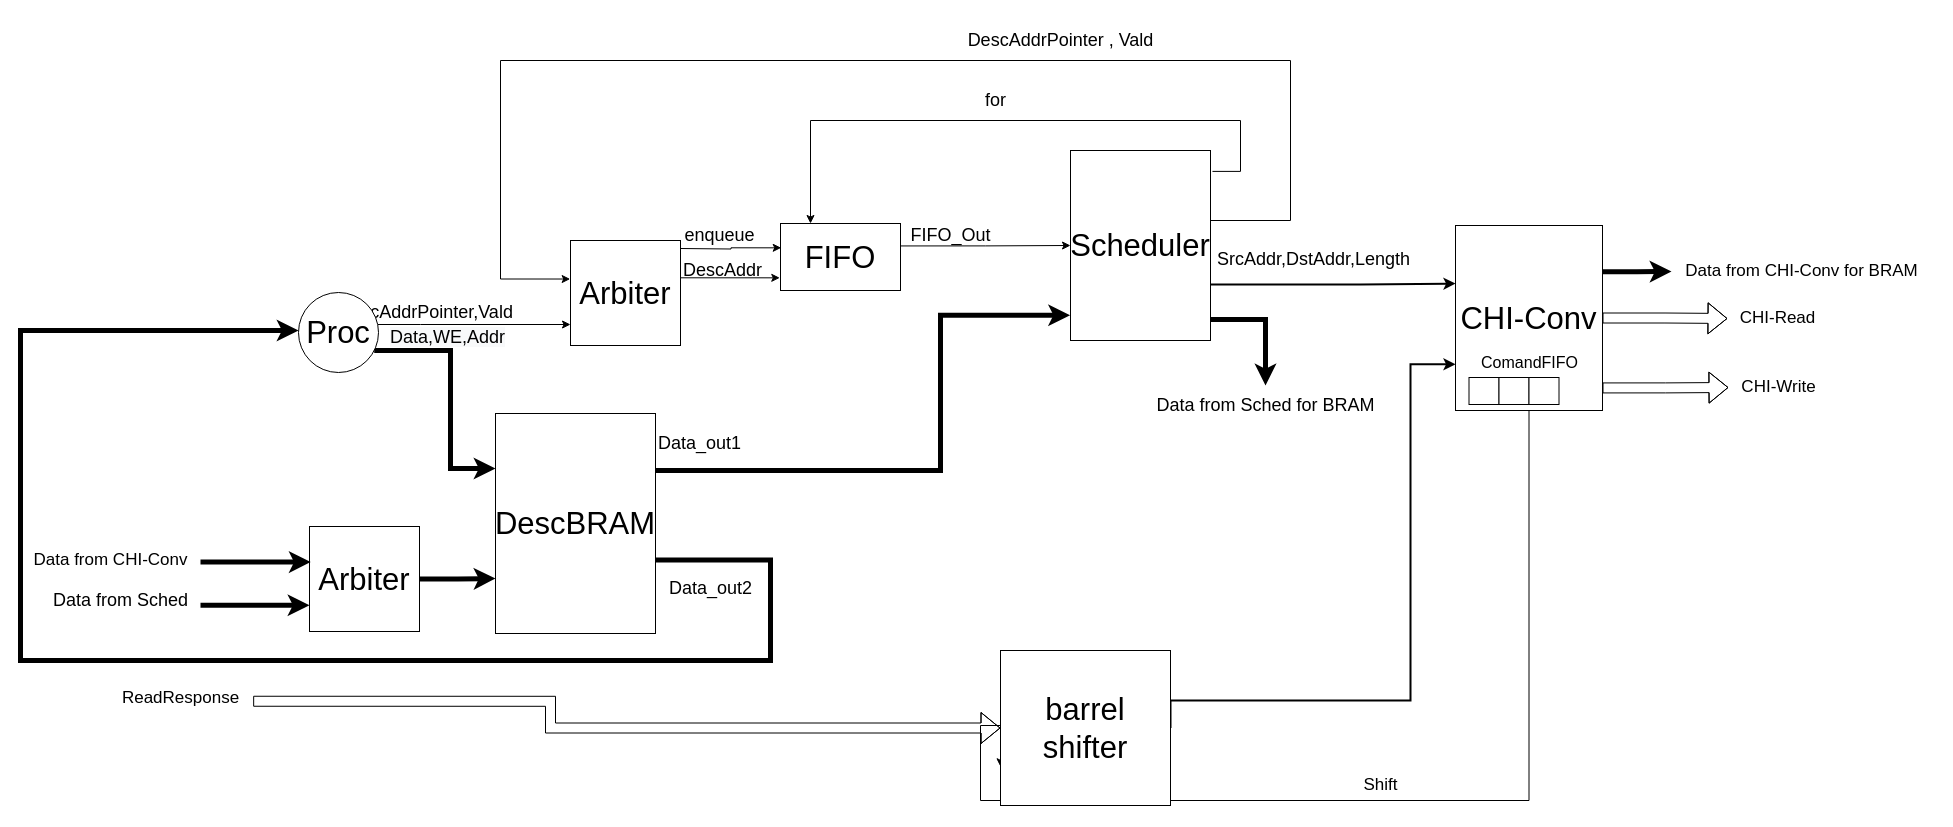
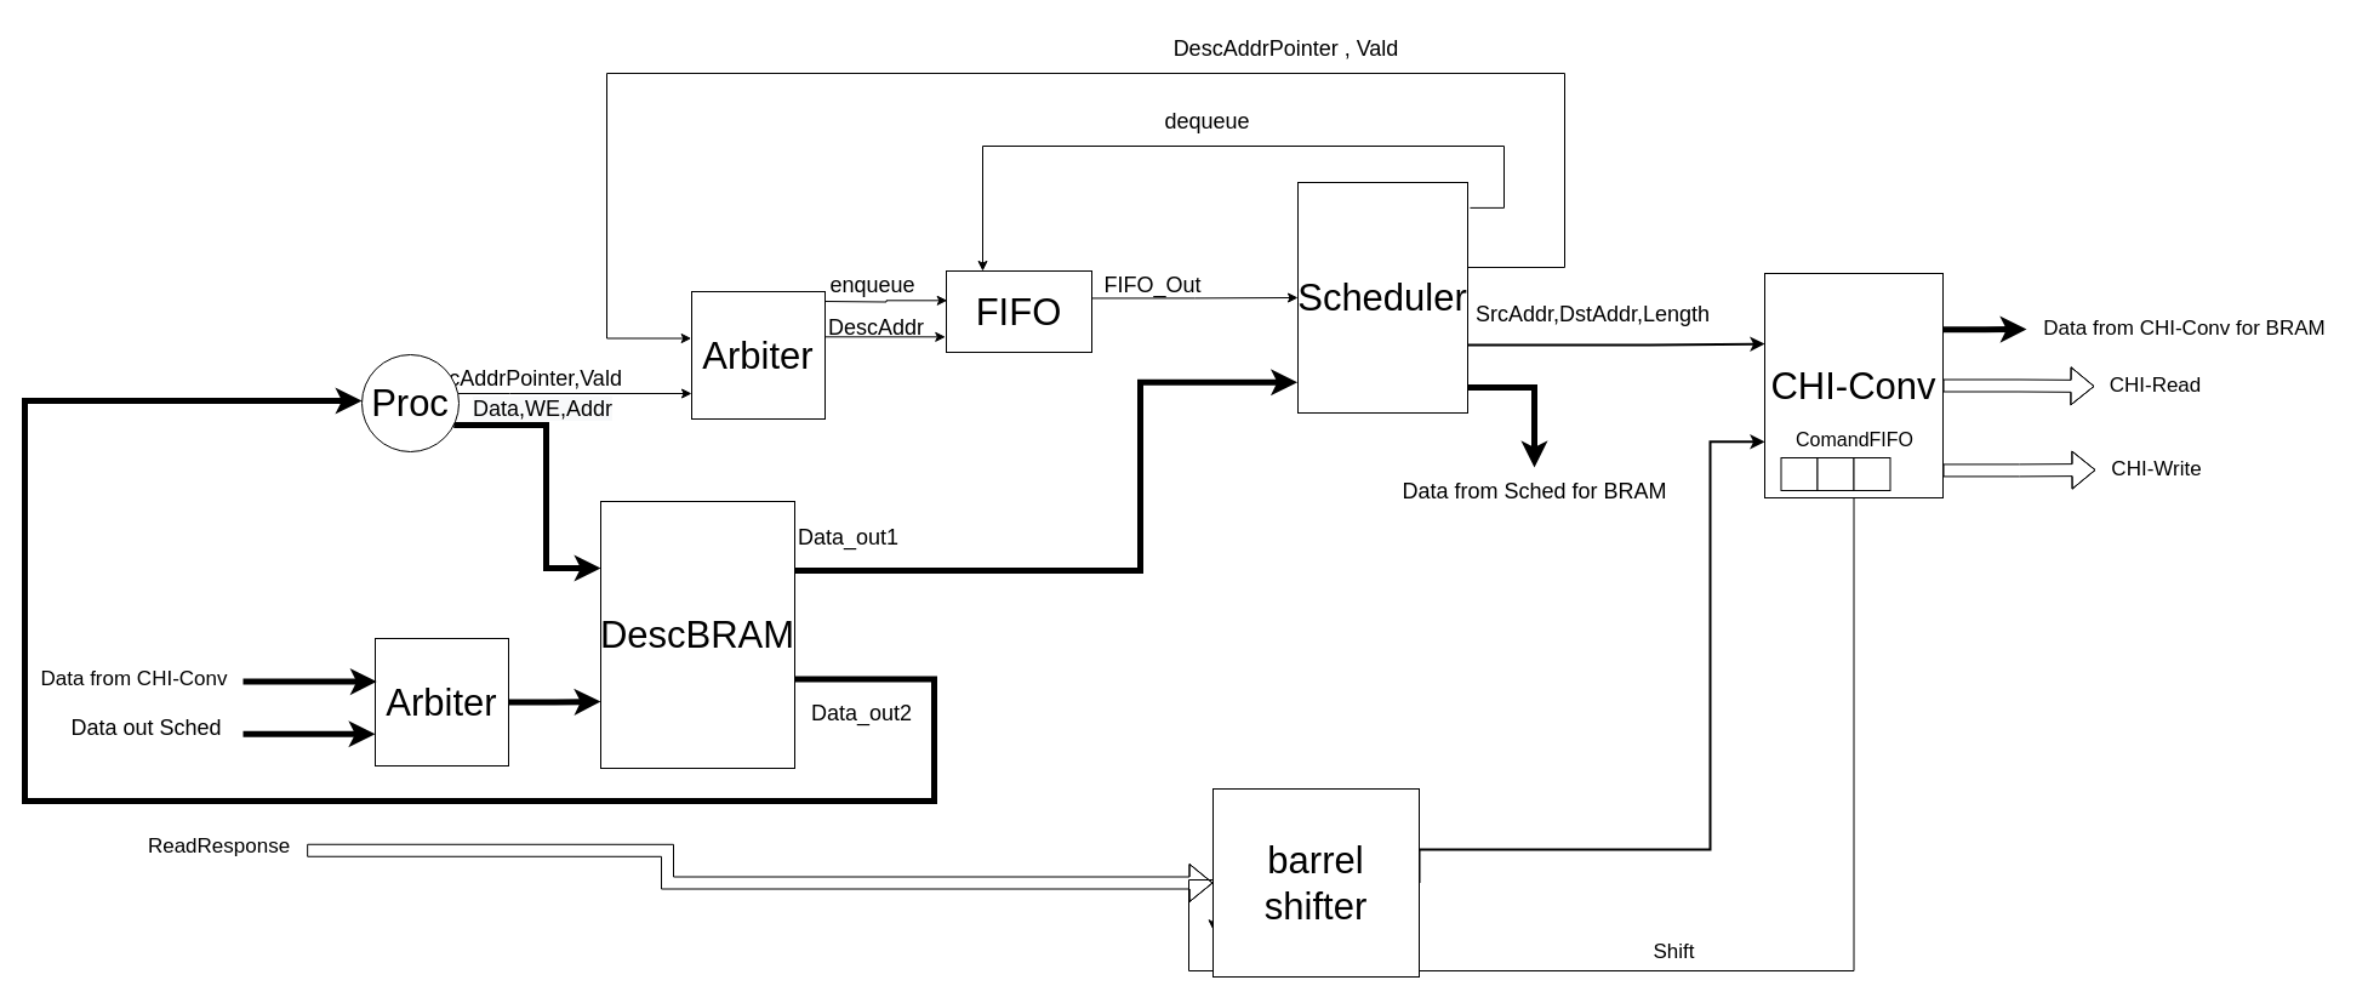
  <mxCell id="0" />
  <mxCell id="1" parent="0" />
  <mxCell id="2" style="edgeStyle=orthogonalEdgeStyle;rounded=0;orthogonalLoop=1;jettySize=auto;html=1;exitX=1;exitY=0.335;exitDx=0;exitDy=0;exitPerimeter=0;fontSize=18;" parent="1" source="3" target="7" edge="1"><mxGeometry relative="1" as="geometry"><Array as="points" /><mxPoint x="1040" y="240" as="targetPoint" /></mxGeometry></mxCell>
  <mxCell id="3" value="FIFO" style="rounded=0;whiteSpace=wrap;html=1;fontSize=18;" parent="1" vertex="1"><mxGeometry x="780" y="223" width="120" height="67" as="geometry" /></mxCell>
  <mxCell id="4" style="edgeStyle=orthogonalEdgeStyle;rounded=0;orthogonalLoop=1;jettySize=auto;html=1;exitX=1;exitY=0.5;exitDx=0;exitDy=0;entryX=-0.003;entryY=0.367;entryDx=0;entryDy=0;entryPerimeter=0;fontSize=18;" parent="1" source="7" target="11" edge="1"><mxGeometry relative="1" as="geometry"><Array as="points"><mxPoint x="1210" y="220" /><mxPoint x="1290" y="220" /><mxPoint x="1290" y="60" /><mxPoint x="500" y="60" /><mxPoint x="500" y="279" /><mxPoint x="570" y="279" /></Array></mxGeometry></mxCell>
  <mxCell id="5" style="edgeStyle=orthogonalEdgeStyle;rounded=0;orthogonalLoop=1;jettySize=auto;html=1;exitX=1.014;exitY=0.11;exitDx=0;exitDy=0;entryX=0.25;entryY=0;entryDx=0;entryDy=0;exitPerimeter=0;fontSize=18;" parent="1" source="7" target="3" edge="1"><mxGeometry relative="1" as="geometry"><mxPoint x="1070" y="261" as="sourcePoint" /><mxPoint x="900" y="261" as="targetPoint" /><Array as="points"><mxPoint x="1240" y="171" /><mxPoint x="1240" y="120" /><mxPoint x="810" y="120" /></Array></mxGeometry></mxCell>
  <mxCell id="6" style="edgeStyle=orthogonalEdgeStyle;rounded=0;orthogonalLoop=1;jettySize=auto;html=1;exitX=1;exitY=0.75;exitDx=0;exitDy=0;fontSize=18;entryX=0;entryY=0.314;entryDx=0;entryDy=0;entryPerimeter=0;strokeWidth=2;" parent="1" target="38" edge="1"><mxGeometry relative="1" as="geometry"><mxPoint x="1350" y="284.176" as="targetPoint" /><mxPoint x="1210" y="284" as="sourcePoint" /><Array as="points"><mxPoint x="1360" y="284" /><mxPoint x="1455" y="283" /></Array></mxGeometry></mxCell>
  <mxCell id="7" value="Scheduler" style="rounded=0;whiteSpace=wrap;html=1;fontSize=31;" parent="1" vertex="1"><mxGeometry x="1070" y="150" width="140" height="190" as="geometry" /></mxCell>
  <mxCell id="8" style="edgeStyle=orthogonalEdgeStyle;rounded=0;orthogonalLoop=1;jettySize=auto;html=1;exitX=1;exitY=0.5;exitDx=0;exitDy=0;entryX=0.006;entryY=0.363;entryDx=0;entryDy=0;entryPerimeter=0;fontSize=18;" parent="1" target="3" edge="1"><mxGeometry relative="1" as="geometry"><mxPoint x="680" y="248" as="sourcePoint" /></mxGeometry></mxCell>
  <mxCell id="9" style="edgeStyle=orthogonalEdgeStyle;rounded=0;orthogonalLoop=1;jettySize=auto;html=1;exitX=0.998;exitY=0.378;exitDx=0;exitDy=0;entryX=-0.006;entryY=0.811;entryDx=0;entryDy=0;entryPerimeter=0;exitPerimeter=0;fontSize=18;" parent="1" source="11" target="3" edge="1"><mxGeometry relative="1" as="geometry"><mxPoint x="680" y="276" as="sourcePoint" /><mxPoint x="780" y="263.5" as="targetPoint" /><Array as="points"><mxPoint x="680" y="277" /><mxPoint x="779" y="277" /></Array></mxGeometry></mxCell>
  <mxCell id="10" style="edgeStyle=orthogonalEdgeStyle;rounded=0;orthogonalLoop=1;jettySize=auto;html=1;entryX=0;entryY=0.75;entryDx=0;entryDy=0;strokeWidth=5;fontSize=18;" parent="1" source="22" target="29" edge="1"><mxGeometry relative="1" as="geometry"><mxPoint x="1211" y="300" as="sourcePoint" /><Array as="points"><mxPoint x="180" y="605" /></Array></mxGeometry></mxCell>
  <mxCell id="11" value="Arbiter" style="rounded=0;whiteSpace=wrap;html=1;fontSize=18;" parent="1" vertex="1"><mxGeometry x="570" y="240" width="110" height="105" as="geometry" /></mxCell>
  <mxCell id="12" value="DescAddr" style="text;html=1;align=center;verticalAlign=middle;resizable=0;points=[];autosize=1;strokeColor=none;fillColor=none;fontSize=18;" parent="1" vertex="1"><mxGeometry x="672" y="250" width="100" height="40" as="geometry" /></mxCell>
  <mxCell id="13" value="enqueue" style="text;html=1;align=center;verticalAlign=middle;resizable=0;points=[];autosize=1;strokeColor=none;fillColor=none;fontSize=18;" parent="1" vertex="1"><mxGeometry x="674" y="215" width="90" height="40" as="geometry" /></mxCell>
  <mxCell id="14" style="edgeStyle=orthogonalEdgeStyle;rounded=0;orthogonalLoop=1;jettySize=auto;html=1;startArrow=none;fontSize=18;" parent="1" source="55" edge="1"><mxGeometry relative="1" as="geometry"><mxPoint x="570" y="324" as="targetPoint" /><Array as="points"><mxPoint x="420" y="324" /><mxPoint x="420" y="324" /></Array><mxPoint x="390" y="326" as="sourcePoint" /></mxGeometry></mxCell>
  <mxCell id="15" style="edgeStyle=orthogonalEdgeStyle;rounded=0;orthogonalLoop=1;jettySize=auto;html=1;strokeWidth=5;fontSize=18;entryX=0;entryY=0.25;entryDx=0;entryDy=0;" parent="1" source="55" target="21" edge="1"><mxGeometry relative="1" as="geometry"><mxPoint x="390" y="349.75" as="sourcePoint" /><mxPoint x="690" y="456.25" as="targetPoint" /><Array as="points"><mxPoint x="450" y="350" /><mxPoint x="450" y="468" /></Array></mxGeometry></mxCell>
  <mxCell id="16" value="DescAddrPointer , Vald" style="text;html=1;align=center;verticalAlign=middle;resizable=0;points=[];autosize=1;strokeColor=none;fillColor=none;fontSize=18;" parent="1" vertex="1"><mxGeometry x="955" y="20" width="210" height="40" as="geometry" /></mxCell>
  <mxCell id="17" value="FIFO_Out" style="text;html=1;align=center;verticalAlign=middle;resizable=0;points=[];autosize=1;strokeColor=none;fillColor=none;fontSize=18;" parent="1" vertex="1"><mxGeometry x="900" y="215" width="100" height="40" as="geometry" /></mxCell>
- <mxCell id="18" value="for" style="text;html=1;align=center;verticalAlign=middle;resizable=0;points=[];autosize=1;strokeColor=none;fillColor=none;fontSize=18;" parent="1" vertex="1"><mxGeometry x="950" width="90" height="40" as="geometry" y="80" /></mxCell>
+ <mxCell id="18" value="dequeue" style="text;html=1;align=center;verticalAlign=middle;resizable=0;points=[];autosize=1;strokeColor=none;fillColor=none;fontSize=18;" parent="1" vertex="1"><mxGeometry x="950" width="90" height="40" as="geometry" y="80" /></mxCell>
  <mxCell id="19" style="edgeStyle=orthogonalEdgeStyle;rounded=0;orthogonalLoop=1;jettySize=auto;html=1;exitX=1;exitY=0.25;exitDx=0;exitDy=0;strokeWidth=5;fontSize=18;entryX=-0.003;entryY=0.867;entryDx=0;entryDy=0;entryPerimeter=0;" parent="1" source="21" target="7" edge="1"><mxGeometry relative="1" as="geometry"><Array as="points"><mxPoint x="655" y="470" /><mxPoint x="940" y="470" /><mxPoint x="940" y="315" /></Array></mxGeometry></mxCell>
  <mxCell id="20" style="edgeStyle=orthogonalEdgeStyle;rounded=0;orthogonalLoop=1;jettySize=auto;html=1;strokeWidth=5;fontSize=18;exitX=0.994;exitY=0.666;exitDx=0;exitDy=0;exitPerimeter=0;" parent="1" source="21" target="55" edge="1"><mxGeometry relative="1" as="geometry"><Array as="points"><mxPoint x="770" y="560" /><mxPoint x="770" y="660" /><mxPoint x="20" y="660" /><mxPoint x="20" y="330" /></Array><mxPoint x="295" y="302.25" as="targetPoint" /></mxGeometry></mxCell>
  <mxCell id="21" value="&lt;font style=&quot;font-size: 31px;&quot;&gt;DescBRAM&lt;/font&gt;" style="rounded=0;whiteSpace=wrap;html=1;fontSize=31;" parent="1" vertex="1"><mxGeometry x="495" y="413" width="160" height="220" as="geometry" /></mxCell>
- <mxCell id="22" value="Data from Sched" style="text;html=1;align=center;verticalAlign=middle;resizable=0;points=[];autosize=1;strokeColor=none;fillColor=none;fontSize=18;" parent="1" vertex="1"><mxGeometry x="40" y="580" width="160" height="40" as="geometry" /></mxCell>
+ <mxCell id="22" value="Data out Sched" style="text;html=1;align=center;verticalAlign=middle;resizable=0;points=[];autosize=1;strokeColor=none;fillColor=none;fontSize=18;" parent="1" vertex="1"><mxGeometry x="40" y="580" width="160" height="40" as="geometry" /></mxCell>
  <mxCell id="23" value="Data_out1" style="text;html=1;align=center;verticalAlign=middle;resizable=0;points=[];autosize=1;strokeColor=none;fillColor=none;fontSize=18;" parent="1" vertex="1"><mxGeometry x="644" y="423" width="110" height="40" as="geometry" /></mxCell>
  <mxCell id="24" value="Data_out2" style="text;html=1;align=center;verticalAlign=middle;resizable=0;points=[];autosize=1;strokeColor=none;fillColor=none;fontSize=18;" parent="1" vertex="1"><mxGeometry x="655" y="568" width="110" height="40" as="geometry" /></mxCell>
  <mxCell id="25" value="&lt;span style=&quot;color: rgb(0, 0, 0); font-family: Helvetica; font-size: 18px; font-style: normal; font-variant-ligatures: normal; font-variant-caps: normal; font-weight: 400; letter-spacing: normal; orphans: 2; text-align: center; text-indent: 0px; text-transform: none; widows: 2; word-spacing: 0px; -webkit-text-stroke-width: 0px; background-color: rgb(248, 249, 250); text-decoration-thickness: initial; text-decoration-style: initial; text-decoration-color: initial; float: none; display: inline !important;&quot;&gt;Data,WE,Addr&lt;/span&gt;" style="text;whiteSpace=wrap;html=1;fontSize=18;" parent="1" vertex="1"><mxGeometry x="388" y="320" width="110" height="40" as="geometry" /></mxCell>
  <mxCell id="26" value="SrcAddr,DstAddr,Length" style="text;html=1;align=center;verticalAlign=middle;resizable=0;points=[];autosize=1;strokeColor=none;fillColor=none;fontSize=18;" parent="1" vertex="1"><mxGeometry x="1203" y="239" width="220" height="40" as="geometry" /></mxCell>
  <mxCell id="27" value="DescAddrPointer,Vald" style="text;html=1;align=center;verticalAlign=middle;resizable=0;points=[];autosize=1;strokeColor=none;fillColor=none;fontSize=18;" parent="1" vertex="1"><mxGeometry x="325" y="292" width="200" height="40" as="geometry" /></mxCell>
  <mxCell id="28" style="edgeStyle=orthogonalEdgeStyle;rounded=0;orthogonalLoop=1;jettySize=auto;html=1;exitX=1;exitY=0.5;exitDx=0;exitDy=0;entryX=0;entryY=0.75;entryDx=0;entryDy=0;fontSize=18;strokeWidth=5;" parent="1" source="29" target="21" edge="1"><mxGeometry relative="1" as="geometry" /></mxCell>
  <mxCell id="29" value="Arbiter" style="rounded=0;whiteSpace=wrap;html=1;fontSize=31;" parent="1" vertex="1"><mxGeometry x="309" y="526" width="110" height="105" as="geometry" /></mxCell>
  <mxCell id="30" value="Arbiter" style="rounded=0;whiteSpace=wrap;html=1;fontSize=18;" parent="1" vertex="1"><mxGeometry x="570" y="240" width="110" height="105" as="geometry" /></mxCell>
  <mxCell id="31" value="FIFO" style="rounded=0;whiteSpace=wrap;html=1;fontSize=18;" parent="1" vertex="1"><mxGeometry x="780" y="223" width="120" height="67" as="geometry" /></mxCell>
  <mxCell id="32" value="Arbiter" style="rounded=0;whiteSpace=wrap;html=1;fontSize=31;" parent="1" vertex="1"><mxGeometry x="570" y="240" width="110" height="105" as="geometry" /></mxCell>
  <mxCell id="33" value="FIFO" style="rounded=0;whiteSpace=wrap;html=1;fontSize=31;" parent="1" vertex="1"><mxGeometry x="780" y="223" width="120" height="67" as="geometry" /></mxCell>
  <mxCell id="34" style="edgeStyle=orthogonalEdgeStyle;rounded=0;orthogonalLoop=1;jettySize=auto;html=1;fontSize=31;strokeWidth=5;entryX=0.011;entryY=0.339;entryDx=0;entryDy=0;entryPerimeter=0;" parent="1" source="46" target="29" edge="1"><mxGeometry relative="1" as="geometry"><mxPoint x="860" y="830" as="targetPoint" /><Array as="points"><mxPoint x="190" y="562" /><mxPoint x="190" y="562" /></Array></mxGeometry></mxCell>
  <mxCell id="35" style="edgeStyle=orthogonalEdgeStyle;rounded=0;orthogonalLoop=1;jettySize=auto;html=1;exitX=1;exitY=0.25;exitDx=0;exitDy=0;fontSize=17;strokeWidth=5;" parent="1" source="38" target="48" edge="1"><mxGeometry relative="1" as="geometry" /></mxCell>
  <mxCell id="36" style="edgeStyle=orthogonalEdgeStyle;rounded=0;orthogonalLoop=1;jettySize=auto;html=1;exitX=1;exitY=0.5;exitDx=0;exitDy=0;fontSize=13;strokeWidth=1;shape=flexArrow;startArrow=none;startFill=0;" parent="1" source="38" target="50" edge="1"><mxGeometry relative="1" as="geometry"><mxPoint x="1662" y="316" as="targetPoint" /><mxPoint x="1602" y="318.5" as="sourcePoint" /><Array as="points" /></mxGeometry></mxCell>
  <mxCell id="37" style="edgeStyle=orthogonalEdgeStyle;rounded=0;orthogonalLoop=1;jettySize=auto;html=1;exitX=0.5;exitY=1;exitDx=0;exitDy=0;fontSize=17;strokeWidth=1;entryX=0;entryY=0.75;entryDx=0;entryDy=0;" parent="1" source="38" target="41" edge="1"><mxGeometry relative="1" as="geometry"><mxPoint x="1430" y="470" as="targetPoint" /><Array as="points"><mxPoint x="1529" y="800" /><mxPoint x="980" y="800" /><mxPoint x="980" y="725" /></Array></mxGeometry></mxCell>
  <mxCell id="38" value="CHI-Conv" style="rounded=0;whiteSpace=wrap;html=1;fontSize=31;" parent="1" vertex="1"><mxGeometry x="1455" y="225" width="147" height="185" as="geometry" /></mxCell>
  <mxCell id="39" style="edgeStyle=orthogonalEdgeStyle;rounded=0;orthogonalLoop=1;jettySize=auto;html=1;exitX=1;exitY=0.5;exitDx=0;exitDy=0;entryX=0;entryY=0.75;entryDx=0;entryDy=0;fontSize=17;strokeWidth=2;" parent="1" source="41" target="38" edge="1"><mxGeometry relative="1" as="geometry"><Array as="points"><mxPoint x="1410" y="700" /><mxPoint x="1410" y="364" /></Array></mxGeometry></mxCell>
  <mxCell id="40" style="edgeStyle=orthogonalEdgeStyle;rounded=0;orthogonalLoop=1;jettySize=auto;html=1;exitX=1.019;exitY=0.592;exitDx=0;exitDy=0;fontSize=17;strokeWidth=1;entryX=0;entryY=0.5;entryDx=0;entryDy=0;exitPerimeter=0;shape=flexArrow;" parent="1" source="52" target="41" edge="1"><mxGeometry relative="1" as="geometry"><mxPoint x="520" y="710" as="sourcePoint" /><Array as="points"><mxPoint x="550" y="701" /></Array></mxGeometry></mxCell>
  <mxCell id="41" value="barrel shifter" style="rounded=0;whiteSpace=wrap;html=1;fontSize=31;" parent="1" vertex="1"><mxGeometry x="1000" y="650" width="170" height="155" as="geometry" /></mxCell>
  <mxCell id="42" value="" style="rounded=0;whiteSpace=wrap;html=1;fontSize=31;" parent="1" vertex="1"><mxGeometry x="1468.5" y="377" width="30" height="27" as="geometry" /></mxCell>
  <mxCell id="43" value="" style="rounded=0;whiteSpace=wrap;html=1;fontSize=31;" parent="1" vertex="1"><mxGeometry x="1498.5" y="377" width="30" height="27" as="geometry" /></mxCell>
  <mxCell id="44" value="" style="rounded=0;whiteSpace=wrap;html=1;fontSize=31;" parent="1" vertex="1"><mxGeometry x="1528.5" y="377" width="30" height="27" as="geometry" /></mxCell>
  <mxCell id="45" value="&lt;font style=&quot;font-size: 16px;&quot;&gt;ComandFIFO&lt;/font&gt;" style="text;html=1;align=center;verticalAlign=middle;resizable=0;points=[];autosize=1;strokeColor=none;fillColor=none;fontSize=16;" parent="1" vertex="1"><mxGeometry x="1468.5" y="347" width="120" height="30" as="geometry" /></mxCell>
  <mxCell id="46" value="&lt;font style=&quot;font-size: 17px;&quot;&gt;Data from CHI-Conv&lt;/font&gt;" style="text;html=1;align=center;verticalAlign=middle;resizable=0;points=[];autosize=1;strokeColor=none;fillColor=none;fontSize=16;" parent="1" vertex="1"><mxGeometry x="20" y="545" width="180" height="30" as="geometry" /></mxCell>
  <mxCell id="47" style="edgeStyle=orthogonalEdgeStyle;rounded=0;orthogonalLoop=1;jettySize=auto;html=1;fontSize=31;strokeWidth=5;" parent="1" source="7" target="49" edge="1"><mxGeometry relative="1" as="geometry"><mxPoint x="1220" y="318.745" as="sourcePoint" /><mxPoint x="1280" y="319" as="targetPoint" /><Array as="points"><mxPoint x="1265" y="319" /></Array></mxGeometry></mxCell>
  <mxCell id="48" value="&lt;font style=&quot;font-size: 17px;&quot;&gt;Data from CHI-Conv for BRAM&lt;/font&gt;" style="text;html=1;align=center;verticalAlign=middle;resizable=0;points=[];autosize=1;strokeColor=none;fillColor=none;fontSize=16;" parent="1" vertex="1"><mxGeometry x="1671" y="256" width="260" height="30" as="geometry" /></mxCell>
  <mxCell id="49" value="Data from Sched for BRAM" style="text;html=1;align=center;verticalAlign=middle;resizable=0;points=[];autosize=1;strokeColor=none;fillColor=none;fontSize=18;" parent="1" vertex="1"><mxGeometry x="1145" y="385" width="240" height="40" as="geometry" /></mxCell>
  <mxCell id="50" value="CHI-Read" style="text;html=1;align=center;verticalAlign=middle;resizable=0;points=[];autosize=1;strokeColor=none;fillColor=none;fontSize=17;" parent="1" vertex="1"><mxGeometry x="1727" y="303" width="100" height="30" as="geometry" /></mxCell>
  <mxCell id="51" value="Shift" style="text;html=1;align=center;verticalAlign=middle;resizable=0;points=[];autosize=1;strokeColor=none;fillColor=none;fontSize=17;" parent="1" vertex="1"><mxGeometry x="1350" y="770" width="60" height="30" as="geometry" /></mxCell>
  <mxCell id="52" value="ReadResponse" style="text;html=1;align=center;verticalAlign=middle;resizable=0;points=[];autosize=1;strokeColor=none;fillColor=none;fontSize=17;" parent="1" vertex="1"><mxGeometry x="110" y="683" width="140" height="30" as="geometry" /></mxCell>
  <mxCell id="53" style="edgeStyle=orthogonalEdgeStyle;rounded=0;orthogonalLoop=1;jettySize=auto;html=1;fontSize=13;strokeWidth=1;shape=flexArrow;startArrow=none;startFill=0;exitX=1;exitY=0.878;exitDx=0;exitDy=0;exitPerimeter=0;" parent="1" source="38" target="54" edge="1"><mxGeometry relative="1" as="geometry"><mxPoint x="1662" y="387" as="targetPoint" /><mxPoint x="1602" y="388.5" as="sourcePoint" /><Array as="points" /></mxGeometry></mxCell>
  <mxCell id="54" value="CHI-Write" style="text;html=1;align=center;verticalAlign=middle;resizable=0;points=[];autosize=1;strokeColor=none;fillColor=none;fontSize=17;" parent="1" vertex="1"><mxGeometry x="1728" y="372" width="100" height="30" as="geometry" /></mxCell>
  <mxCell id="55" value="&lt;font style=&quot;font-size: 31px;&quot;&gt;Proc&lt;/font&gt;" style="ellipse;whiteSpace=wrap;html=1;aspect=fixed;fontSize=16;" vertex="1" parent="1"><mxGeometry x="298" y="292" width="80" height="80" as="geometry" /></mxCell>
